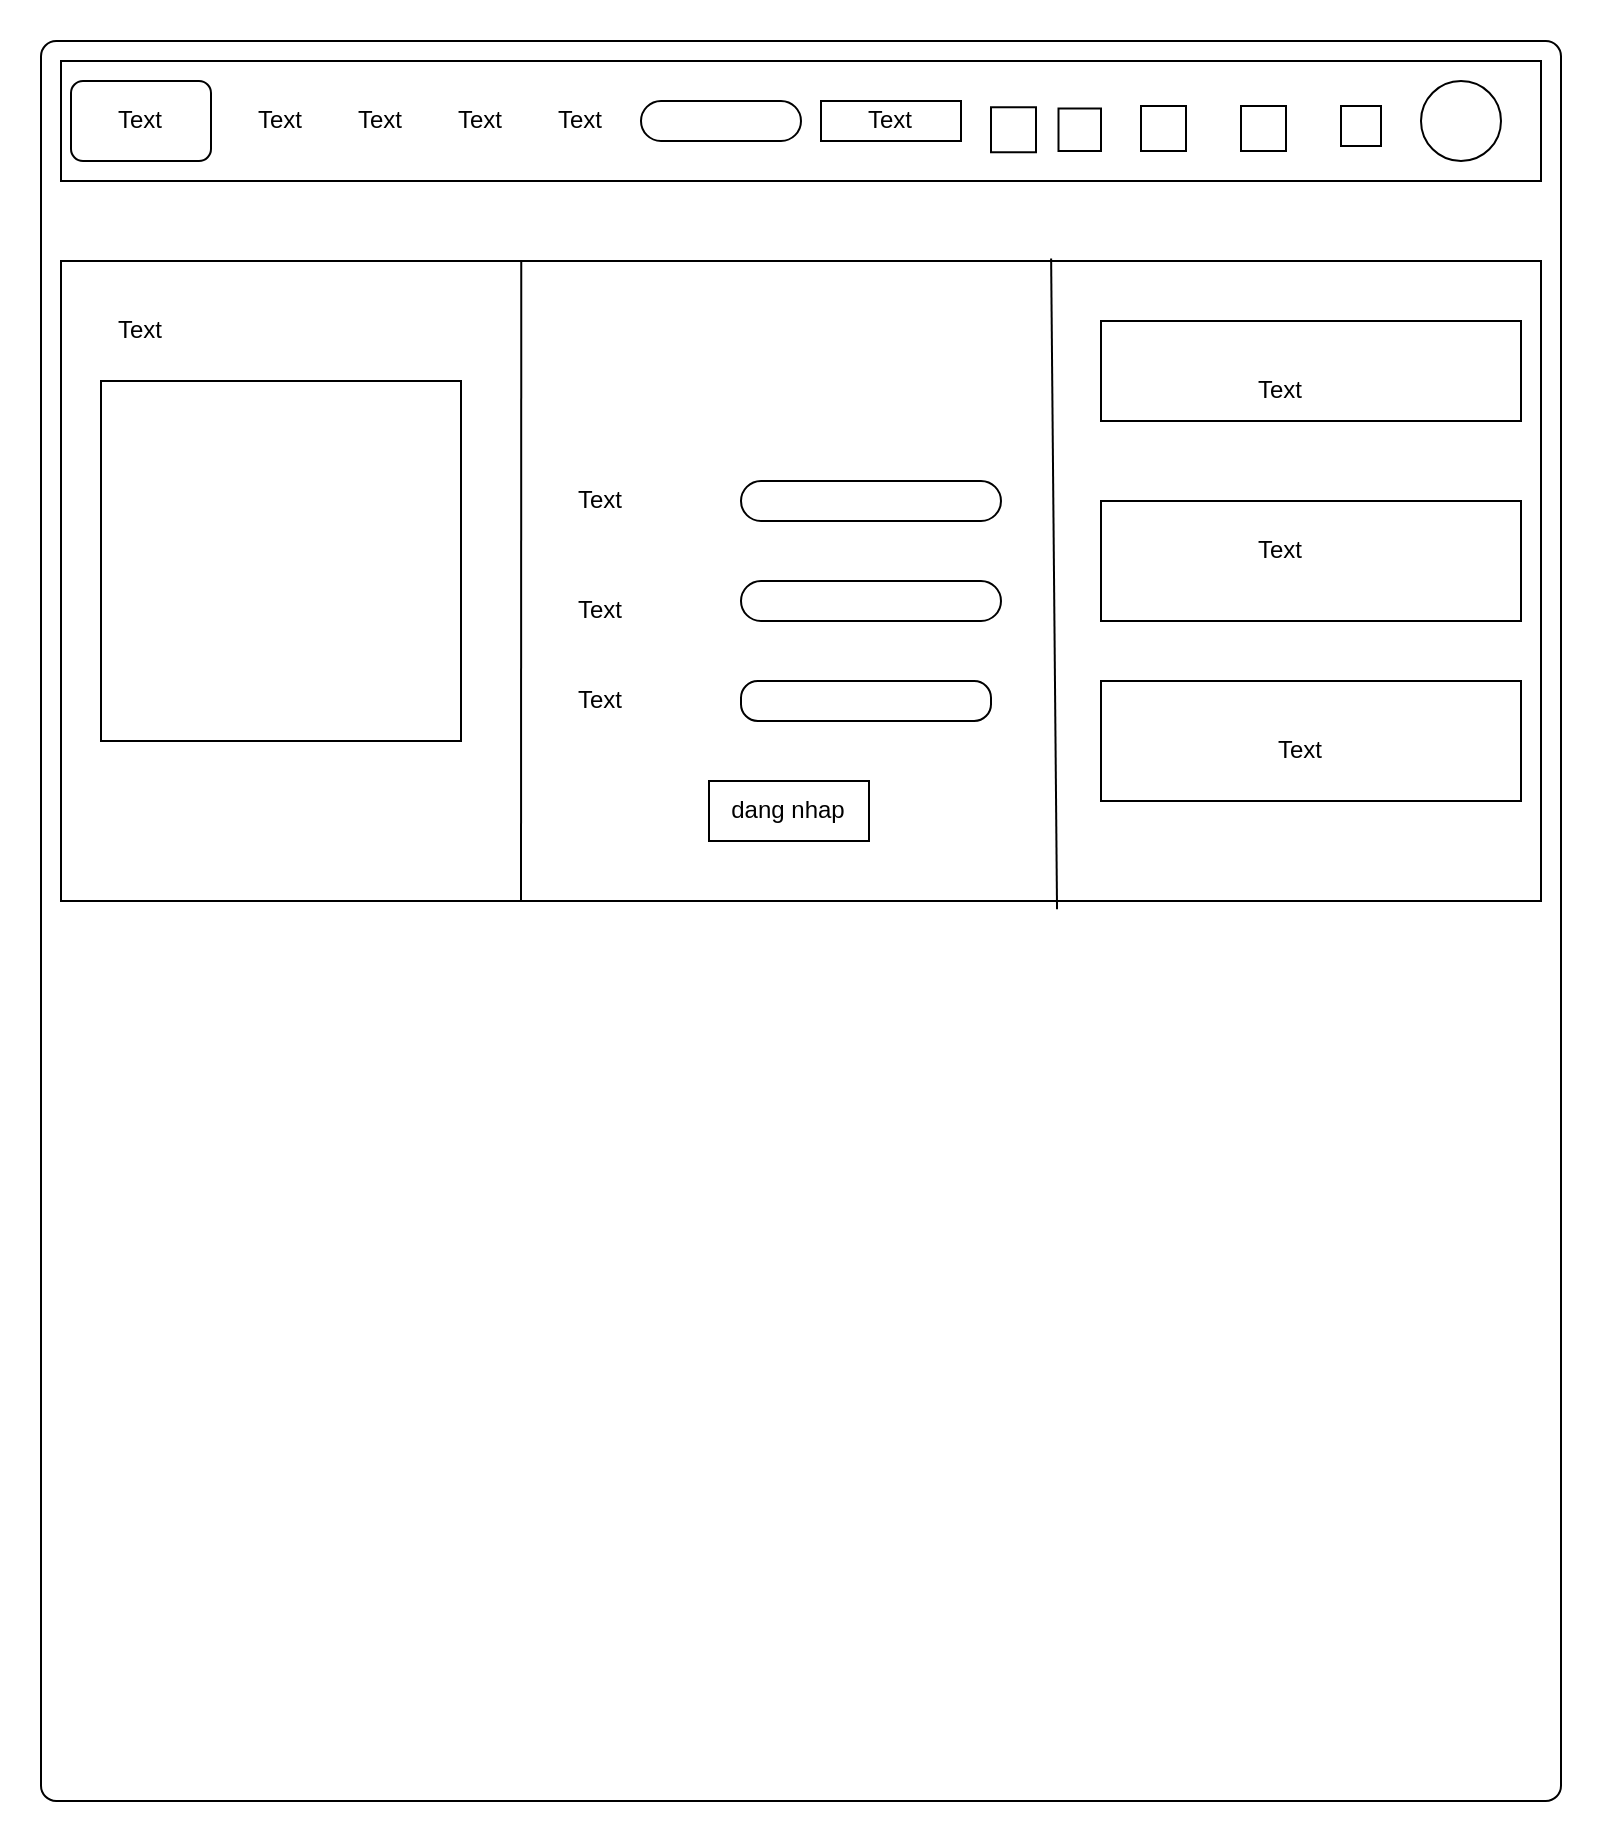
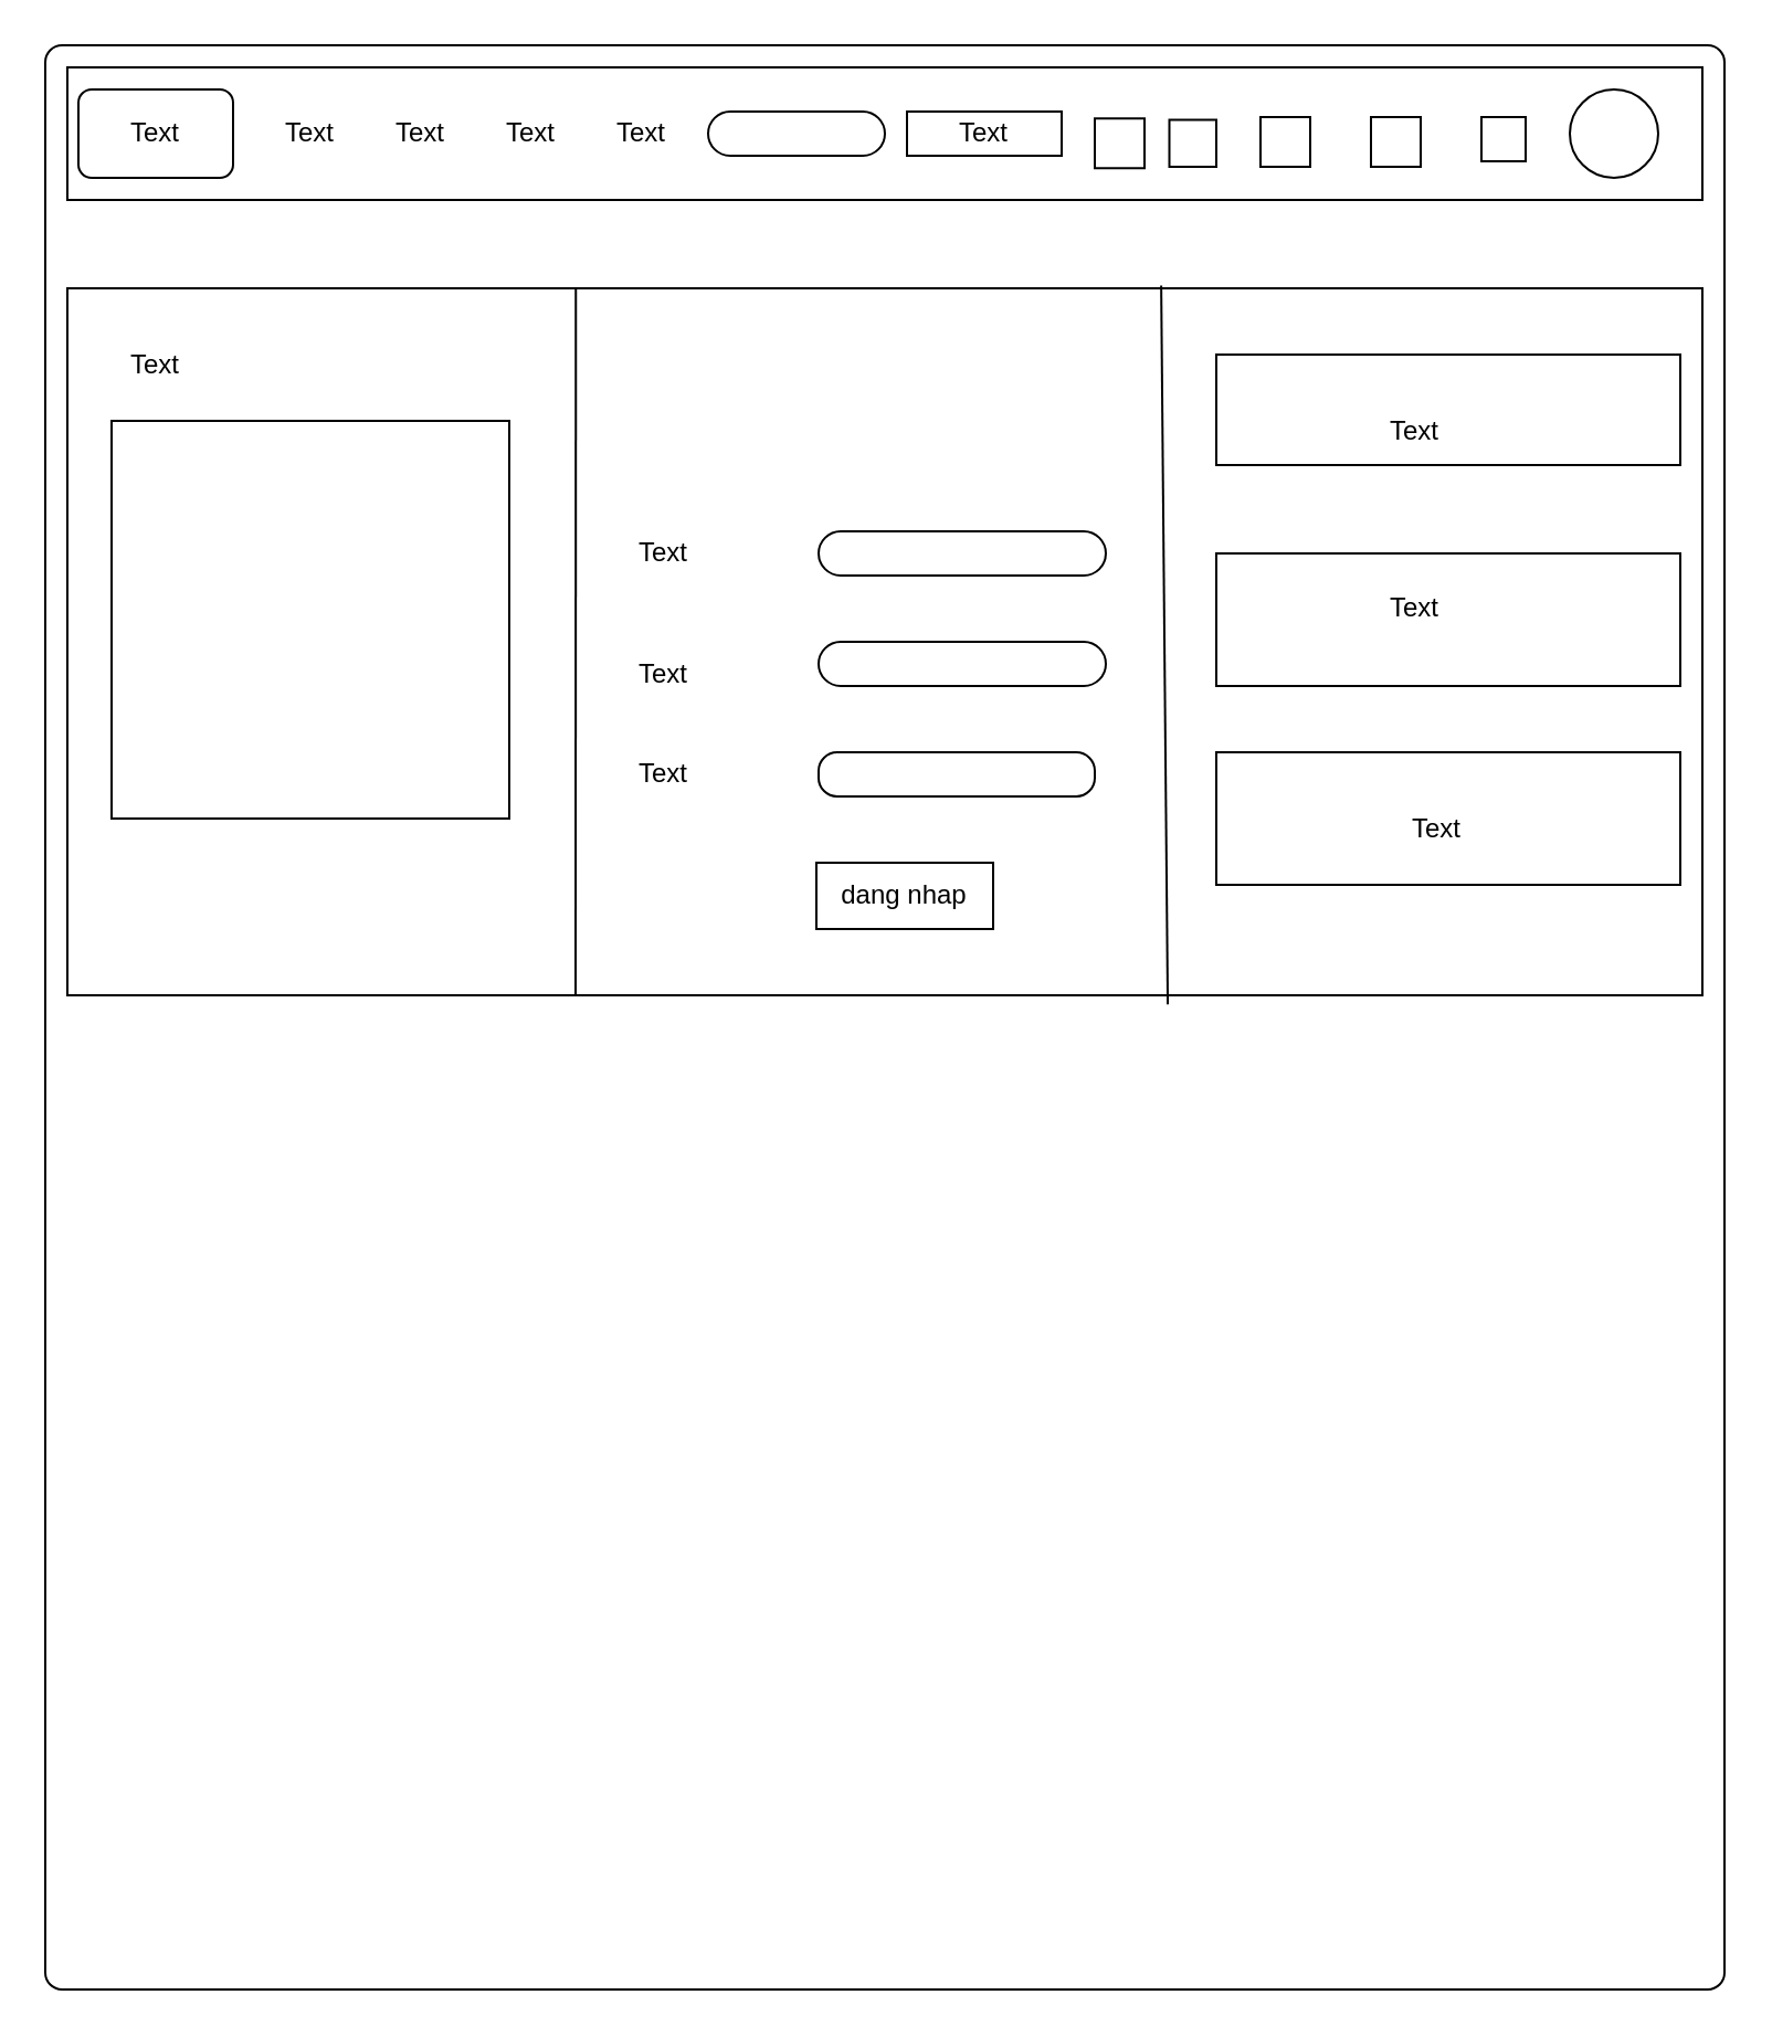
  <mxCell id="0" />
  <mxCell id="1" parent="0" />
  <mxCell id="2" value="" style="rounded=1;whiteSpace=wrap;html=1;arcSize=1;" vertex="1" parent="1"><mxGeometry x="20" y="20" width="760" height="880" as="geometry" /></mxCell>
  <mxCell id="3" value="" style="rounded=0;whiteSpace=wrap;html=1;" vertex="1" parent="1"><mxGeometry x="30" y="30" width="740" height="60" as="geometry" /></mxCell>
  <mxCell id="4" value="" style="rounded=1;whiteSpace=wrap;html=1;" vertex="1" parent="1"><mxGeometry x="35" y="40" width="70" height="40" as="geometry" /></mxCell>
  <mxCell id="5" value="Text" style="text;html=1;strokeColor=none;fillColor=none;align=center;verticalAlign=middle;whiteSpace=wrap;rounded=0;" vertex="1" parent="1"><mxGeometry x="40" y="45" width="60" height="30" as="geometry" /></mxCell>
  <mxCell id="6" value="Text" style="text;html=1;strokeColor=none;fillColor=none;align=center;verticalAlign=middle;whiteSpace=wrap;rounded=0;" vertex="1" parent="1"><mxGeometry x="210" y="45" width="60" height="30" as="geometry" /></mxCell>
  <mxCell id="7" value="Text" style="text;html=1;strokeColor=none;fillColor=none;align=center;verticalAlign=middle;whiteSpace=wrap;rounded=0;" vertex="1" parent="1"><mxGeometry x="160" y="45" width="60" height="30" as="geometry" /></mxCell>
  <mxCell id="8" value="Text" style="text;html=1;strokeColor=none;fillColor=none;align=center;verticalAlign=middle;whiteSpace=wrap;rounded=0;" vertex="1" parent="1"><mxGeometry x="110" y="45" width="60" height="30" as="geometry" /></mxCell>
  <mxCell id="9" value="Text" style="text;html=1;strokeColor=none;fillColor=none;align=center;verticalAlign=middle;whiteSpace=wrap;rounded=0;" vertex="1" parent="1"><mxGeometry x="260" y="45" width="60" height="30" as="geometry" /></mxCell>
  <mxCell id="10" value="" style="rounded=1;whiteSpace=wrap;html=1;arcSize=50;" vertex="1" parent="1"><mxGeometry x="320" y="50" width="80" height="20" as="geometry" /></mxCell>
  <mxCell id="11" value="" style="ellipse;whiteSpace=wrap;html=1;aspect=fixed;" vertex="1" parent="1"><mxGeometry x="710" y="40" width="40" height="40" as="geometry" /></mxCell>
  <mxCell id="12" value="" style="whiteSpace=wrap;html=1;aspect=fixed;" vertex="1" parent="1"><mxGeometry x="495" y="53.13" width="22.5" height="22.5" as="geometry" /></mxCell>
  <mxCell id="13" value="" style="rounded=0;whiteSpace=wrap;html=1;" vertex="1" parent="1"><mxGeometry x="30" y="130" width="740" height="320" as="geometry" /></mxCell>
  <mxCell id="14" value="" style="endArrow=none;html=1;rounded=0;entryX=0.311;entryY=0;entryDx=0;entryDy=0;entryPerimeter=0;" edge="1" parent="1" target="13"><mxGeometry width="50" height="50" relative="1" as="geometry"><mxPoint x="260" y="450" as="sourcePoint" /><mxPoint x="560" y="320" as="targetPoint" /></mxGeometry></mxCell>
  <mxCell id="15" value="" style="endArrow=none;html=1;rounded=0;entryX=0.669;entryY=-0.004;entryDx=0;entryDy=0;entryPerimeter=0;exitX=0.673;exitY=1.013;exitDx=0;exitDy=0;exitPerimeter=0;" edge="1" parent="1" source="13" target="13"><mxGeometry width="50" height="50" relative="1" as="geometry"><mxPoint x="510" y="370" as="sourcePoint" /><mxPoint x="560" y="320" as="targetPoint" /></mxGeometry></mxCell>
  <mxCell id="16" value="Text" style="text;html=1;strokeColor=none;fillColor=none;align=center;verticalAlign=middle;whiteSpace=wrap;rounded=0;" vertex="1" parent="1"><mxGeometry x="40" y="150" width="60" height="30" as="geometry" /></mxCell>
  <mxCell id="17" value="" style="whiteSpace=wrap;html=1;aspect=fixed;" vertex="1" parent="1"><mxGeometry x="50" y="190" width="180" height="180" as="geometry" /></mxCell>
  <mxCell id="18" value="" style="rounded=1;whiteSpace=wrap;html=1;arcSize=50;" vertex="1" parent="1"><mxGeometry x="370" y="240" width="130" height="20" as="geometry" /></mxCell>
  <mxCell id="19" value="" style="rounded=1;whiteSpace=wrap;html=1;arcSize=50;" vertex="1" parent="1"><mxGeometry x="370" y="290" width="130" height="20" as="geometry" /></mxCell>
  <mxCell id="20" value="" style="rounded=1;whiteSpace=wrap;html=1;arcSize=42;" vertex="1" parent="1"><mxGeometry x="370" y="340" width="125" height="20" as="geometry" /></mxCell>
- <mxCell id="21" value="dang nhap&lt;br&gt;" style="rounded=0;whiteSpace=wrap;html=1;" vertex="1" parent="1"><mxGeometry x="354" y="390" width="80" height="30" as="geometry" /></mxCell>
+ <mxCell id="21" value="dang nhap&lt;br&gt;" style="rounded=0;whiteSpace=wrap;html=1;" vertex="1" parent="1"><mxGeometry x="369" y="390" width="80" height="30" as="geometry" /></mxCell>
  <mxCell id="22" value="Text" style="text;html=1;strokeColor=none;fillColor=none;align=center;verticalAlign=middle;whiteSpace=wrap;rounded=0;" vertex="1" parent="1"><mxGeometry x="270" y="235" width="60" height="30" as="geometry" /></mxCell>
  <mxCell id="23" value="Text" style="text;html=1;strokeColor=none;fillColor=none;align=center;verticalAlign=middle;whiteSpace=wrap;rounded=0;" vertex="1" parent="1"><mxGeometry x="270" y="290" width="60" height="30" as="geometry" /></mxCell>
  <mxCell id="24" value="Text" style="text;html=1;strokeColor=none;fillColor=none;align=center;verticalAlign=middle;whiteSpace=wrap;rounded=0;" vertex="1" parent="1"><mxGeometry x="270" y="335" width="60" height="30" as="geometry" /></mxCell>
  <mxCell id="25" value="" style="rounded=0;whiteSpace=wrap;html=1;" vertex="1" parent="1"><mxGeometry x="550" y="160" width="210" height="50" as="geometry" /></mxCell>
  <mxCell id="26" value="" style="rounded=1;whiteSpace=wrap;html=1;arcSize=0;" vertex="1" parent="1"><mxGeometry x="550" y="250" width="210" height="60" as="geometry" /></mxCell>
  <mxCell id="27" value="" style="rounded=1;whiteSpace=wrap;html=1;arcSize=0;" vertex="1" parent="1"><mxGeometry x="550" y="340" width="210" height="60" as="geometry" /></mxCell>
  <mxCell id="28" value="Text" style="text;html=1;strokeColor=none;fillColor=none;align=center;verticalAlign=middle;whiteSpace=wrap;rounded=0;" vertex="1" parent="1"><mxGeometry x="610" y="180" width="60" height="30" as="geometry" /></mxCell>
  <mxCell id="29" value="Text" style="text;html=1;strokeColor=none;fillColor=none;align=center;verticalAlign=middle;whiteSpace=wrap;rounded=0;" vertex="1" parent="1"><mxGeometry x="610" y="260" width="60" height="30" as="geometry" /></mxCell>
  <mxCell id="30" value="Text" style="text;html=1;strokeColor=none;fillColor=none;align=center;verticalAlign=middle;whiteSpace=wrap;rounded=0;" vertex="1" parent="1"><mxGeometry x="620" y="360" width="60" height="30" as="geometry" /></mxCell>
  <mxCell id="31" value="" style="rounded=0;whiteSpace=wrap;html=1;" vertex="1" parent="1"><mxGeometry x="410" y="50" width="70" height="20" as="geometry" /></mxCell>
  <mxCell id="32" value="Text" style="text;html=1;strokeColor=none;fillColor=none;align=center;verticalAlign=middle;whiteSpace=wrap;rounded=0;" vertex="1" parent="1"><mxGeometry x="415" y="45" width="60" height="30" as="geometry" /></mxCell>
  <mxCell id="33" value="" style="whiteSpace=wrap;html=1;aspect=fixed;" vertex="1" parent="1"><mxGeometry x="528.75" y="53.75" width="21.25" height="21.25" as="geometry" /></mxCell>
  <mxCell id="34" value="" style="whiteSpace=wrap;html=1;aspect=fixed;" vertex="1" parent="1"><mxGeometry x="570" y="52.5" width="22.5" height="22.5" as="geometry" /></mxCell>
  <mxCell id="35" value="" style="whiteSpace=wrap;html=1;aspect=fixed;" vertex="1" parent="1"><mxGeometry x="620" y="52.5" width="22.5" height="22.5" as="geometry" /></mxCell>
  <mxCell id="36" value="" style="whiteSpace=wrap;html=1;aspect=fixed;" vertex="1" parent="1"><mxGeometry x="670" y="52.5" width="20" height="20" as="geometry" /></mxCell>
